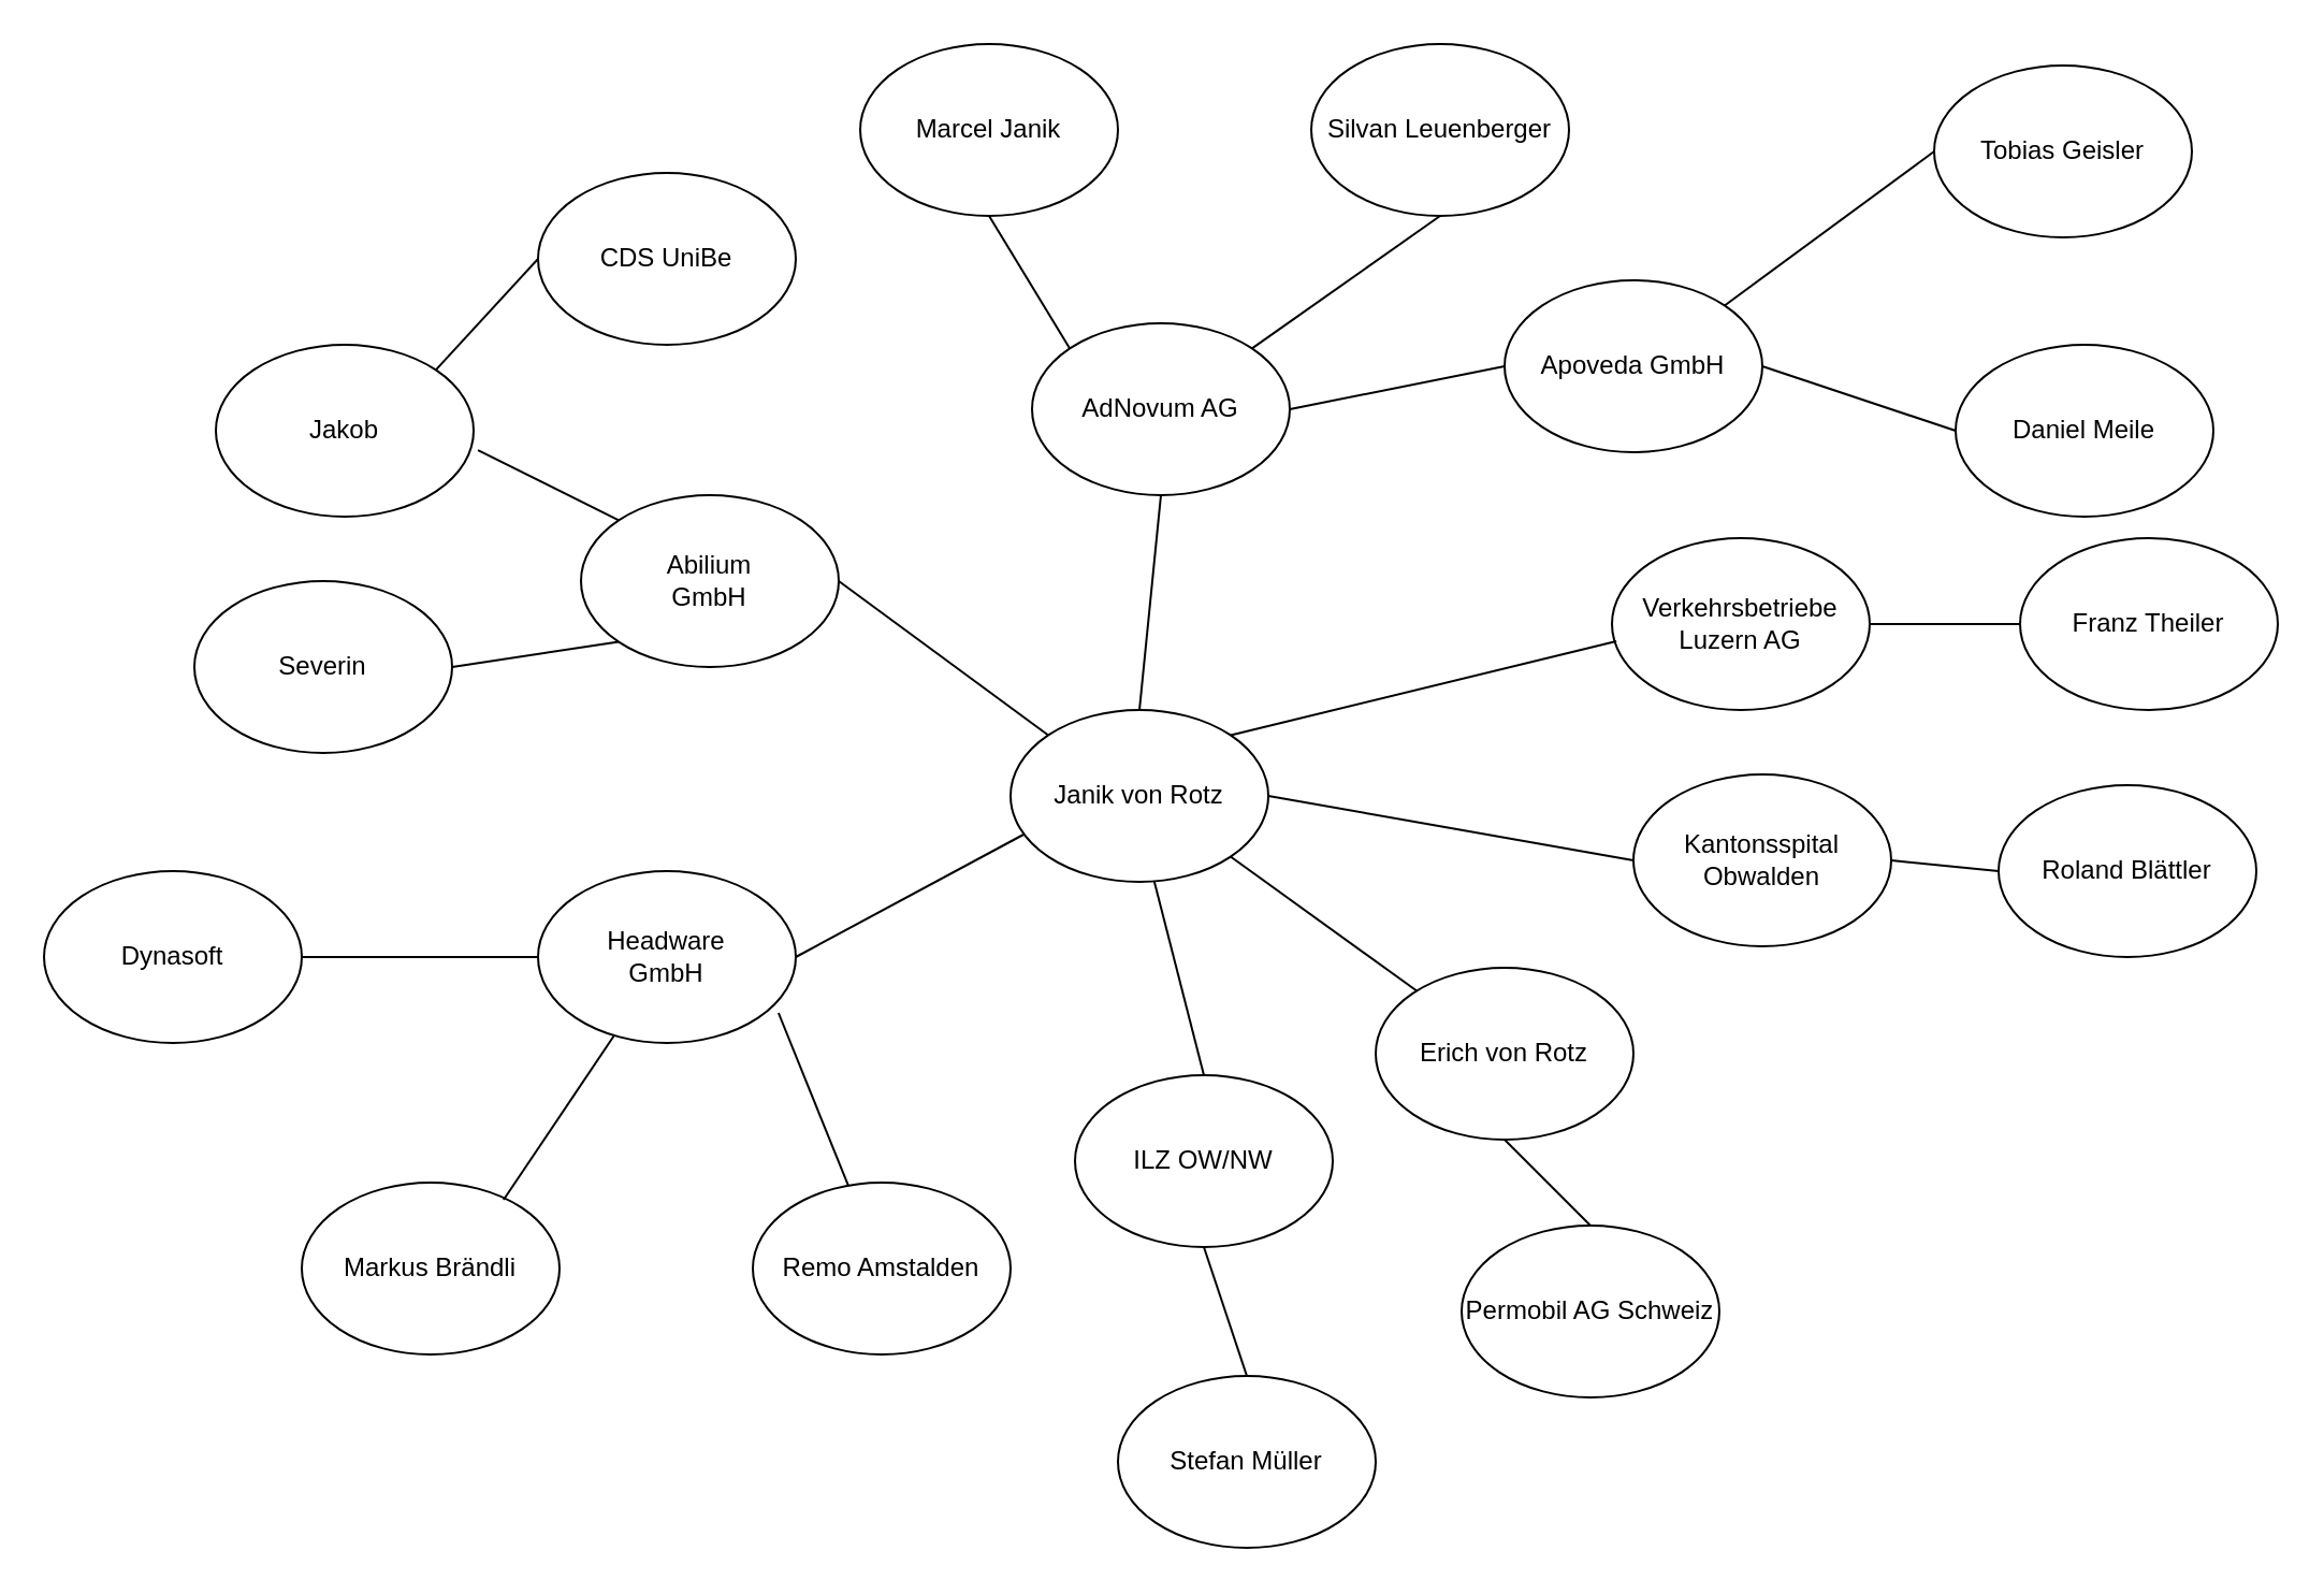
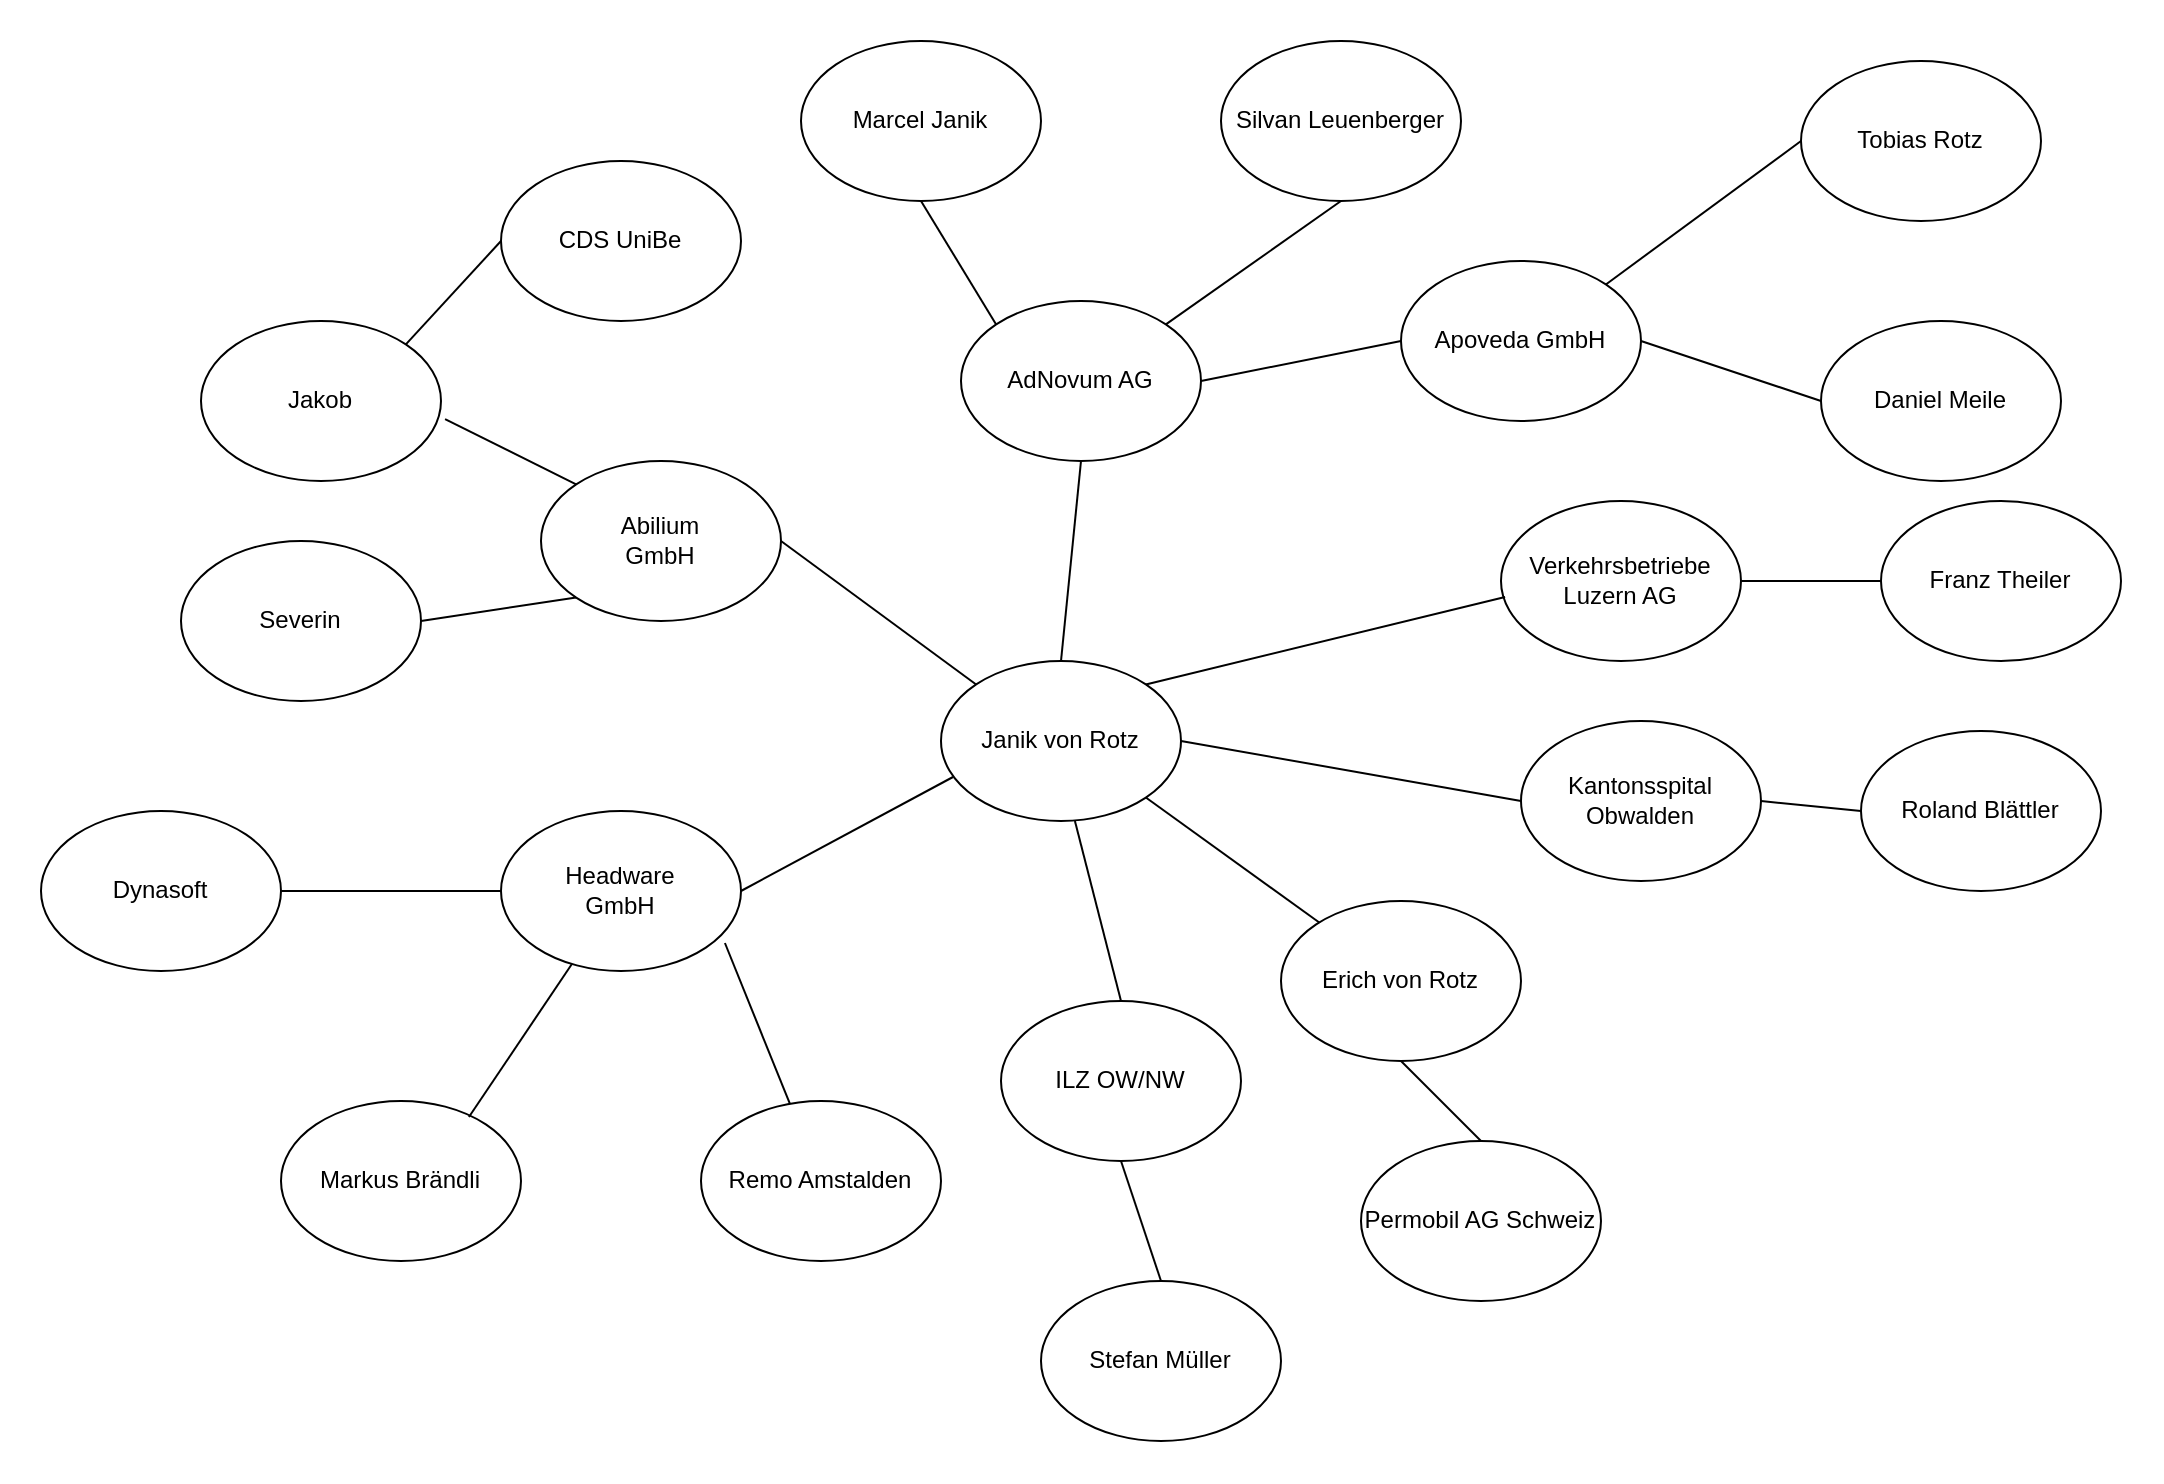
  <mxCell id="0" />
  <mxCell id="1" parent="0" />
  <mxCell id="2" value="Janik von Rotz" style="ellipse;whiteSpace=wrap;html=1;" vertex="1" parent="1"><mxGeometry x="470" y="330" width="120" height="80" as="geometry" /></mxCell>
  <mxCell id="3" value="&lt;div&gt;Abilium&lt;/div&gt;&lt;div&gt;GmbH&lt;/div&gt;" style="ellipse;whiteSpace=wrap;html=1;" vertex="1" parent="1"><mxGeometry x="270" y="230" width="120" height="80" as="geometry" /></mxCell>
  <mxCell id="4" value="" style="endArrow=none;html=1;entryX=0;entryY=0;entryDx=0;entryDy=0;exitX=1;exitY=0.5;exitDx=0;exitDy=0;" edge="1" parent="1" source="3" target="2"><mxGeometry width="50" height="50" relative="1" as="geometry"><mxPoint x="270" y="480" as="sourcePoint" /><mxPoint x="320" y="430" as="targetPoint" /></mxGeometry></mxCell>
  <mxCell id="5" style="edgeStyle=orthogonalEdgeStyle;rounded=0;orthogonalLoop=1;jettySize=auto;html=1;exitX=0.5;exitY=1;exitDx=0;exitDy=0;" edge="1" parent="1" source="3" target="3"><mxGeometry relative="1" as="geometry" /></mxCell>
  <mxCell id="6" value="Headware&lt;br&gt;GmbH" style="ellipse;whiteSpace=wrap;html=1;" vertex="1" parent="1"><mxGeometry x="250" y="405" width="120" height="80" as="geometry" /></mxCell>
  <mxCell id="7" value="Markus Brändli" style="ellipse;whiteSpace=wrap;html=1;" vertex="1" parent="1"><mxGeometry x="140" y="550" width="120" height="80" as="geometry" /></mxCell>
  <mxCell id="8" value="Remo Amstalden" style="ellipse;whiteSpace=wrap;html=1;" vertex="1" parent="1"><mxGeometry x="350" y="550" width="120" height="80" as="geometry" /></mxCell>
  <mxCell id="9" value="Dynasoft" style="ellipse;whiteSpace=wrap;html=1;" vertex="1" parent="1"><mxGeometry x="20" y="405" width="120" height="80" as="geometry" /></mxCell>
  <mxCell id="10" value="" style="endArrow=none;html=1;exitX=1;exitY=0.5;exitDx=0;exitDy=0;entryX=0;entryY=0.5;entryDx=0;entryDy=0;" edge="1" parent="1" source="9" target="6"><mxGeometry width="50" height="50" relative="1" as="geometry"><mxPoint x="180" y="470" as="sourcePoint" /><mxPoint x="230" y="420" as="targetPoint" /></mxGeometry></mxCell>
  <mxCell id="11" value="" style="endArrow=none;html=1;exitX=1;exitY=0.5;exitDx=0;exitDy=0;entryX=0.05;entryY=0.725;entryDx=0;entryDy=0;entryPerimeter=0;" edge="1" parent="1" source="6" target="2"><mxGeometry width="50" height="50" relative="1" as="geometry"><mxPoint x="400" y="420" as="sourcePoint" /><mxPoint x="450" y="370" as="targetPoint" /></mxGeometry></mxCell>
  <mxCell id="12" value="" style="endArrow=none;html=1;exitX=0.783;exitY=0.1;exitDx=0;exitDy=0;exitPerimeter=0;" edge="1" parent="1" source="7" target="6"><mxGeometry width="50" height="50" relative="1" as="geometry"><mxPoint x="270" y="540" as="sourcePoint" /><mxPoint x="320" y="490" as="targetPoint" /></mxGeometry></mxCell>
  <mxCell id="13" value="" style="endArrow=none;html=1;entryX=0.933;entryY=0.825;entryDx=0;entryDy=0;entryPerimeter=0;" edge="1" parent="1" source="8" target="6"><mxGeometry width="50" height="50" relative="1" as="geometry"><mxPoint x="430" y="530" as="sourcePoint" /><mxPoint x="480" y="480" as="targetPoint" /></mxGeometry></mxCell>
  <mxCell id="14" value="CDS UniBe" style="ellipse;whiteSpace=wrap;html=1;" vertex="1" parent="1"><mxGeometry x="250" y="80" width="120" height="80" as="geometry" /></mxCell>
  <mxCell id="15" value="" style="endArrow=none;html=1;entryX=0;entryY=0.5;entryDx=0;entryDy=0;exitX=1;exitY=0;exitDx=0;exitDy=0;" edge="1" parent="1" source="38" target="14"><mxGeometry width="50" height="50" relative="1" as="geometry"><mxPoint x="440" y="200" as="sourcePoint" /><mxPoint x="490" y="150" as="targetPoint" /></mxGeometry></mxCell>
  <mxCell id="16" value="Erich von Rotz" style="ellipse;whiteSpace=wrap;html=1;" vertex="1" parent="1"><mxGeometry x="640" y="450" width="120" height="80" as="geometry" /></mxCell>
  <mxCell id="17" value="" style="endArrow=none;html=1;entryX=1;entryY=1;entryDx=0;entryDy=0;" edge="1" parent="1" source="16" target="2"><mxGeometry width="50" height="50" relative="1" as="geometry"><mxPoint x="630" y="440" as="sourcePoint" /><mxPoint x="680" y="390" as="targetPoint" /></mxGeometry></mxCell>
  <mxCell id="18" value="Permobil AG Schweiz" style="ellipse;whiteSpace=wrap;html=1;" vertex="1" parent="1"><mxGeometry x="680" y="570" width="120" height="80" as="geometry" /></mxCell>
  <mxCell id="19" value="" style="endArrow=none;html=1;entryX=0.5;entryY=1;entryDx=0;entryDy=0;exitX=0.5;exitY=0;exitDx=0;exitDy=0;" edge="1" parent="1" source="18" target="16"><mxGeometry width="50" height="50" relative="1" as="geometry"><mxPoint x="850" y="530" as="sourcePoint" /><mxPoint x="900" y="480" as="targetPoint" /></mxGeometry></mxCell>
  <mxCell id="20" value="Verkehrsbetriebe Luzern AG" style="ellipse;whiteSpace=wrap;html=1;" vertex="1" parent="1"><mxGeometry x="750" y="250" width="120" height="80" as="geometry" /></mxCell>
  <mxCell id="21" value="Franz Theiler" style="ellipse;whiteSpace=wrap;html=1;" vertex="1" parent="1"><mxGeometry x="940" y="250" width="120" height="80" as="geometry" /></mxCell>
  <mxCell id="22" value="" style="endArrow=none;html=1;exitX=1;exitY=0;exitDx=0;exitDy=0;entryX=0.017;entryY=0.6;entryDx=0;entryDy=0;entryPerimeter=0;" edge="1" parent="1" source="2" target="20"><mxGeometry width="50" height="50" relative="1" as="geometry"><mxPoint x="590" y="320" as="sourcePoint" /><mxPoint x="640" y="270" as="targetPoint" /></mxGeometry></mxCell>
  <mxCell id="23" value="" style="endArrow=none;html=1;exitX=1;exitY=0.5;exitDx=0;exitDy=0;entryX=0;entryY=0.5;entryDx=0;entryDy=0;" edge="1" parent="1" source="20" target="21"><mxGeometry width="50" height="50" relative="1" as="geometry"><mxPoint x="900" y="210" as="sourcePoint" /><mxPoint x="950" y="160" as="targetPoint" /></mxGeometry></mxCell>
  <mxCell id="24" value="AdNovum AG" style="ellipse;whiteSpace=wrap;html=1;" vertex="1" parent="1"><mxGeometry x="480" y="150" width="120" height="80" as="geometry" /></mxCell>
  <mxCell id="25" value="" style="endArrow=none;html=1;entryX=0.5;entryY=1;entryDx=0;entryDy=0;exitX=0.5;exitY=0;exitDx=0;exitDy=0;" edge="1" parent="1" source="2" target="24"><mxGeometry width="50" height="50" relative="1" as="geometry"><mxPoint x="510" y="300" as="sourcePoint" /><mxPoint x="560" y="250" as="targetPoint" /></mxGeometry></mxCell>
  <mxCell id="26" value="Silvan Leuenberger" style="ellipse;whiteSpace=wrap;html=1;" vertex="1" parent="1"><mxGeometry x="610" y="20" width="120" height="80" as="geometry" /></mxCell>
  <mxCell id="27" value="" style="endArrow=none;html=1;exitX=1;exitY=0;exitDx=0;exitDy=0;entryX=0.5;entryY=1;entryDx=0;entryDy=0;" edge="1" parent="1" source="24" target="26"><mxGeometry width="50" height="50" relative="1" as="geometry"><mxPoint x="560" y="160" as="sourcePoint" /><mxPoint x="600" y="120" as="targetPoint" /></mxGeometry></mxCell>
  <mxCell id="28" value="Marcel Janik" style="ellipse;whiteSpace=wrap;html=1;" vertex="1" parent="1"><mxGeometry x="400" y="20" width="120" height="80" as="geometry" /></mxCell>
  <mxCell id="29" value="" style="endArrow=none;html=1;entryX=0.5;entryY=1;entryDx=0;entryDy=0;exitX=0;exitY=0;exitDx=0;exitDy=0;" edge="1" parent="1" source="24" target="28"><mxGeometry width="50" height="50" relative="1" as="geometry"><mxPoint x="400" y="210" as="sourcePoint" /><mxPoint x="450" y="160" as="targetPoint" /></mxGeometry></mxCell>
  <mxCell id="30" value="Kantonsspital Obwalden" style="ellipse;whiteSpace=wrap;html=1;" vertex="1" parent="1"><mxGeometry x="760" y="360" width="120" height="80" as="geometry" /></mxCell>
  <mxCell id="31" value="" style="endArrow=none;html=1;exitX=1;exitY=0.5;exitDx=0;exitDy=0;entryX=0;entryY=0.5;entryDx=0;entryDy=0;" edge="1" parent="1" source="2" target="30"><mxGeometry width="50" height="50" relative="1" as="geometry"><mxPoint x="670" y="400" as="sourcePoint" /><mxPoint x="720" y="350" as="targetPoint" /></mxGeometry></mxCell>
  <mxCell id="32" value="Roland Blättler" style="ellipse;whiteSpace=wrap;html=1;" vertex="1" parent="1"><mxGeometry x="930" y="365" width="120" height="80" as="geometry" /></mxCell>
  <mxCell id="33" value="" style="endArrow=none;html=1;exitX=1;exitY=0.5;exitDx=0;exitDy=0;entryX=0;entryY=0.5;entryDx=0;entryDy=0;" edge="1" parent="1" source="30" target="32"><mxGeometry width="50" height="50" relative="1" as="geometry"><mxPoint x="900" y="420" as="sourcePoint" /><mxPoint x="950" y="370" as="targetPoint" /></mxGeometry></mxCell>
  <mxCell id="34" value="ILZ OW/NW" style="ellipse;whiteSpace=wrap;html=1;" vertex="1" parent="1"><mxGeometry x="500" y="500" width="120" height="80" as="geometry" /></mxCell>
  <mxCell id="35" value="Stefan Müller" style="ellipse;whiteSpace=wrap;html=1;" vertex="1" parent="1"><mxGeometry x="520" y="640" width="120" height="80" as="geometry" /></mxCell>
  <mxCell id="36" value="" style="endArrow=none;html=1;entryX=0.558;entryY=1;entryDx=0;entryDy=0;entryPerimeter=0;exitX=0.5;exitY=0;exitDx=0;exitDy=0;" edge="1" parent="1" source="34" target="2"><mxGeometry width="50" height="50" relative="1" as="geometry"><mxPoint x="550" y="480" as="sourcePoint" /><mxPoint x="600" y="430" as="targetPoint" /></mxGeometry></mxCell>
  <mxCell id="37" value="" style="endArrow=none;html=1;entryX=0.5;entryY=1;entryDx=0;entryDy=0;exitX=0.5;exitY=0;exitDx=0;exitDy=0;" edge="1" parent="1" source="35" target="34"><mxGeometry width="50" height="50" relative="1" as="geometry"><mxPoint x="580" y="640" as="sourcePoint" /><mxPoint x="630" y="590" as="targetPoint" /></mxGeometry></mxCell>
  <mxCell id="38" value="Jakob" style="ellipse;whiteSpace=wrap;html=1;" vertex="1" parent="1"><mxGeometry x="100" y="160" width="120" height="80" as="geometry" /></mxCell>
  <mxCell id="39" value="" style="endArrow=none;html=1;exitX=1.017;exitY=0.613;exitDx=0;exitDy=0;exitPerimeter=0;entryX=0;entryY=0;entryDx=0;entryDy=0;" edge="1" parent="1" source="38" target="3"><mxGeometry width="50" height="50" relative="1" as="geometry"><mxPoint x="250" y="260" as="sourcePoint" /><mxPoint x="300" y="210" as="targetPoint" /></mxGeometry></mxCell>
  <mxCell id="40" value="Severin" style="ellipse;whiteSpace=wrap;html=1;" vertex="1" parent="1"><mxGeometry x="90" y="270" width="120" height="80" as="geometry" /></mxCell>
  <mxCell id="41" value="" style="endArrow=none;html=1;exitX=1;exitY=0.5;exitDx=0;exitDy=0;entryX=0;entryY=1;entryDx=0;entryDy=0;" edge="1" parent="1" source="40" target="3"><mxGeometry width="50" height="50" relative="1" as="geometry"><mxPoint x="230" y="370" as="sourcePoint" /><mxPoint x="280" y="320" as="targetPoint" /></mxGeometry></mxCell>
  <mxCell id="42" value="Apoveda GmbH" style="ellipse;whiteSpace=wrap;html=1;" vertex="1" parent="1"><mxGeometry x="700" y="130" width="120" height="80" as="geometry" /></mxCell>
- <mxCell id="43" value="Tobias Geisler" style="ellipse;whiteSpace=wrap;html=1;" vertex="1" parent="1"><mxGeometry x="900" y="30" width="120" height="80" as="geometry" /></mxCell>
+ <mxCell id="43" value="Tobias Rotz" style="ellipse;whiteSpace=wrap;html=1;" vertex="1" parent="1"><mxGeometry x="900" y="30" width="120" height="80" as="geometry" /></mxCell>
  <mxCell id="44" value="Daniel Meile" style="ellipse;whiteSpace=wrap;html=1;" vertex="1" parent="1"><mxGeometry x="910" y="160" width="120" height="80" as="geometry" /></mxCell>
  <mxCell id="45" value="" style="endArrow=none;html=1;exitX=1;exitY=0.5;exitDx=0;exitDy=0;entryX=0;entryY=0.5;entryDx=0;entryDy=0;" edge="1" parent="1" source="24" target="42"><mxGeometry width="50" height="50" relative="1" as="geometry"><mxPoint x="650" y="220" as="sourcePoint" /><mxPoint x="700" y="170" as="targetPoint" /></mxGeometry></mxCell>
  <mxCell id="46" value="" style="endArrow=none;html=1;exitX=1;exitY=0;exitDx=0;exitDy=0;entryX=0;entryY=0.5;entryDx=0;entryDy=0;" edge="1" parent="1" source="42" target="43"><mxGeometry width="50" height="50" relative="1" as="geometry"><mxPoint x="840" y="140" as="sourcePoint" /><mxPoint x="890" y="90" as="targetPoint" /></mxGeometry></mxCell>
  <mxCell id="47" value="" style="endArrow=none;html=1;exitX=1;exitY=0.5;exitDx=0;exitDy=0;entryX=0;entryY=0.5;entryDx=0;entryDy=0;" edge="1" parent="1" source="42" target="44"><mxGeometry width="50" height="50" relative="1" as="geometry"><mxPoint x="920" y="200" as="sourcePoint" /><mxPoint x="970" y="150" as="targetPoint" /></mxGeometry></mxCell>
